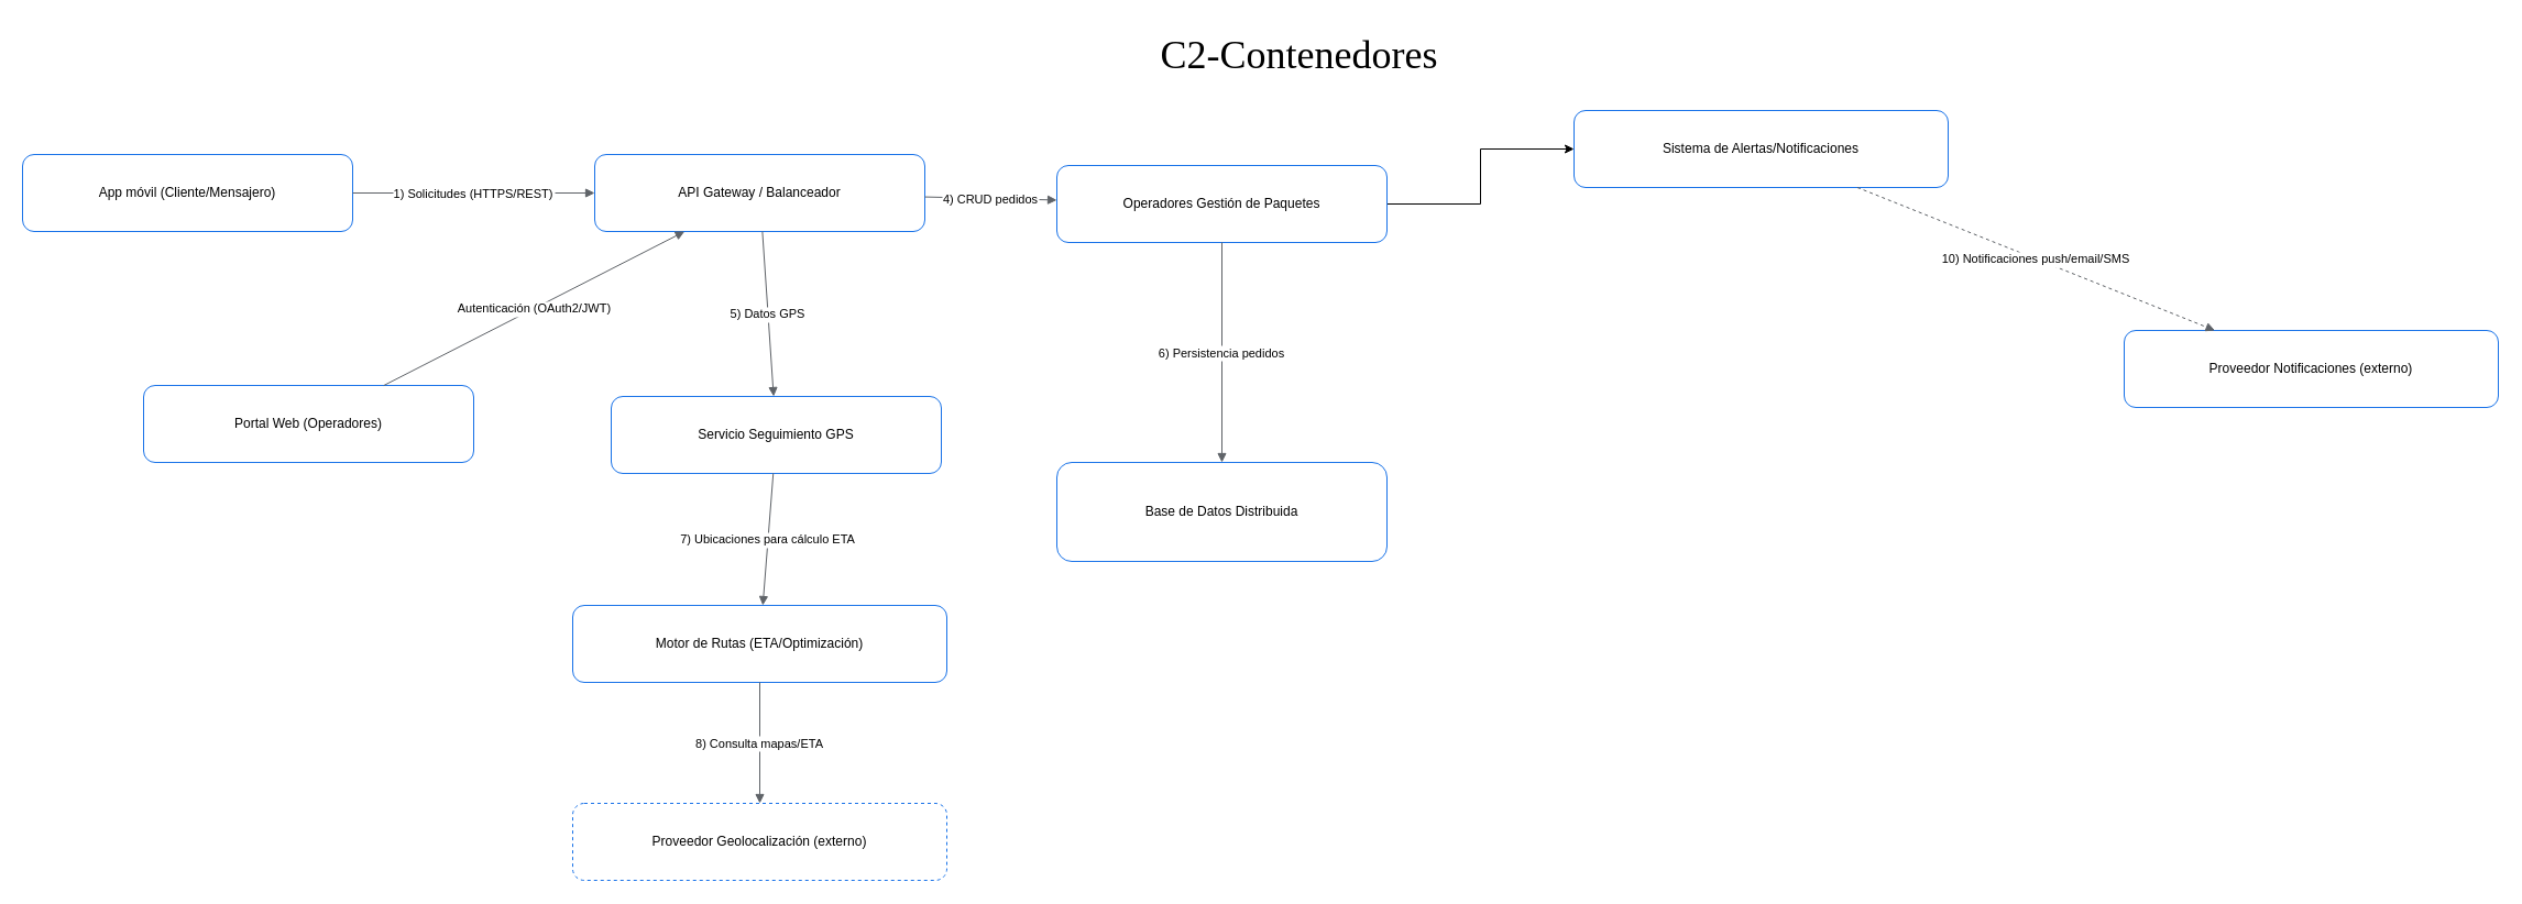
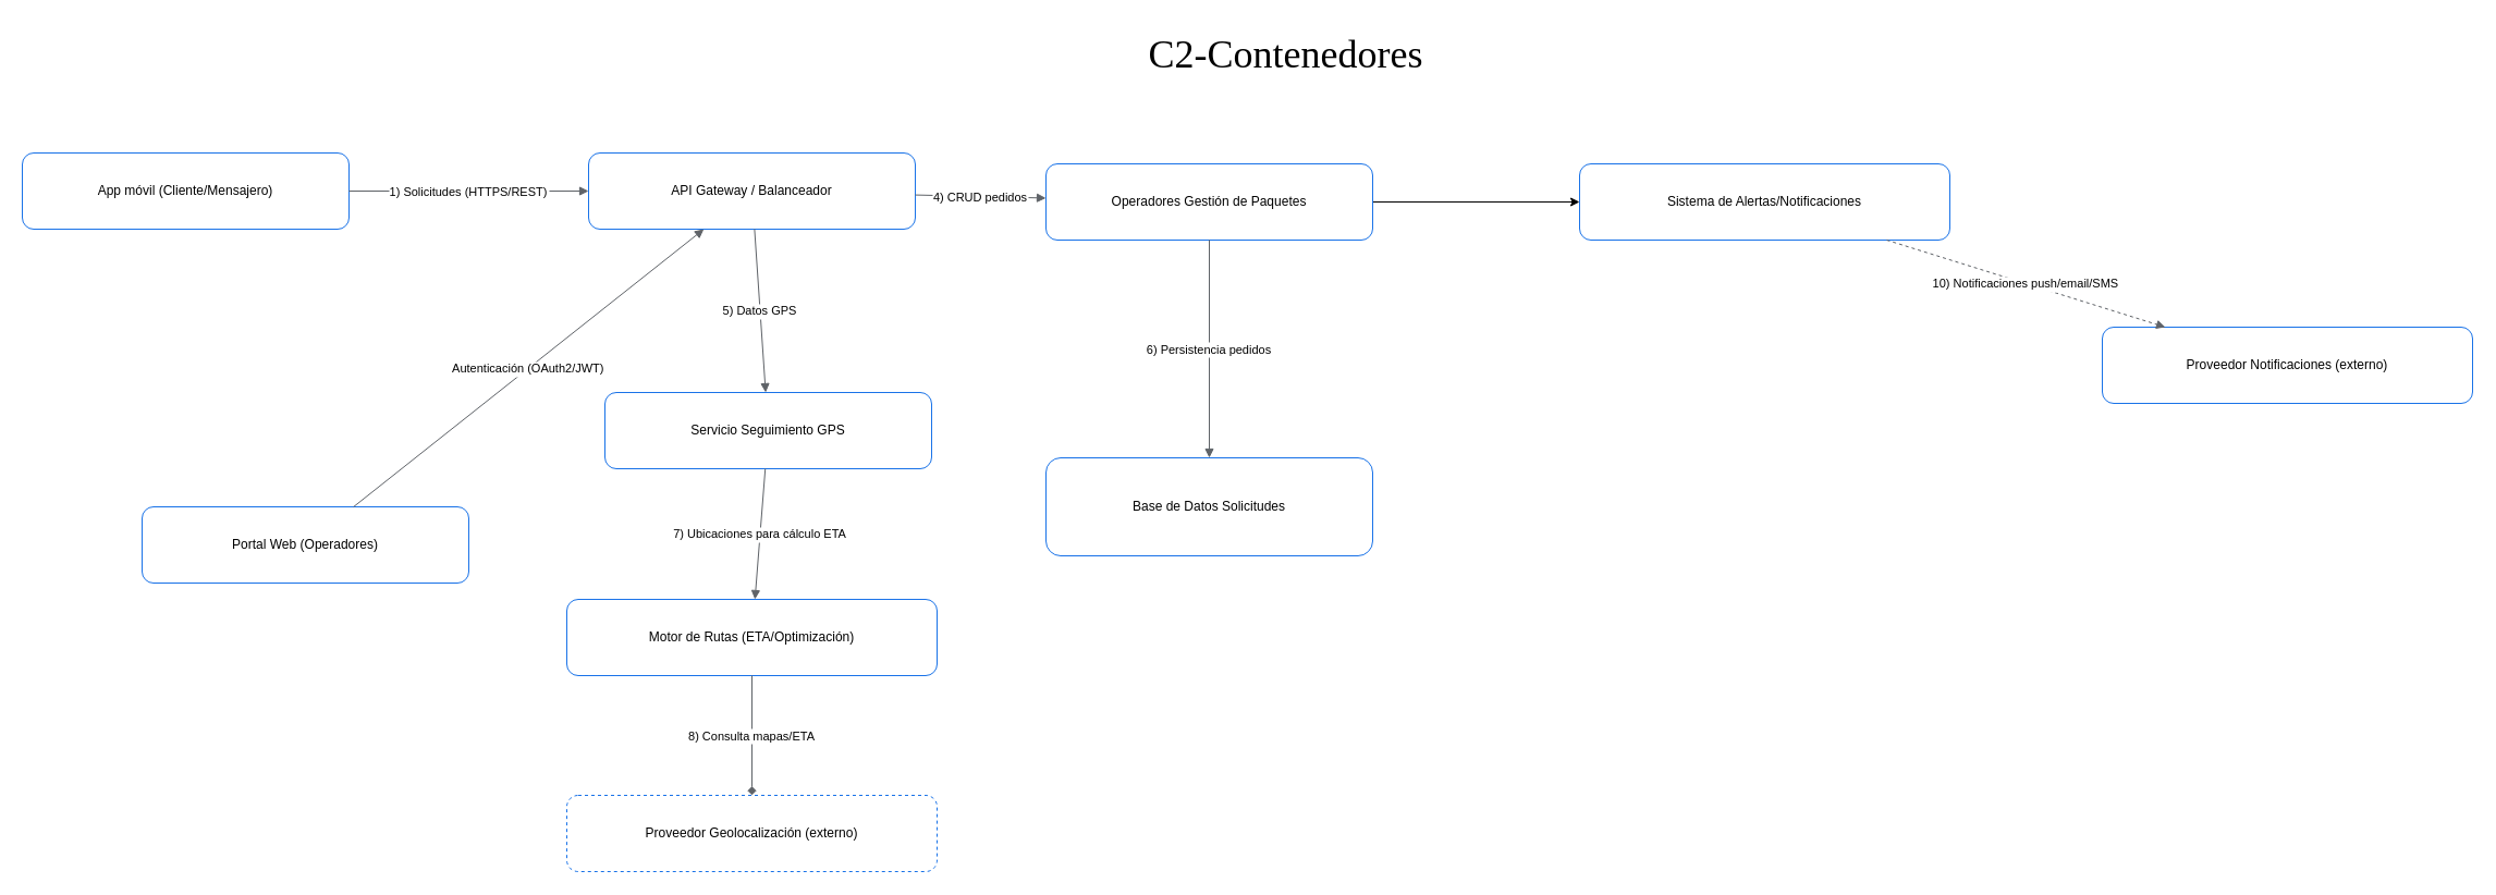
  <mxCell id="0" />
  <mxCell id="1" parent="0" />
  <mxCell id="2" value="App móvil (Cliente/Mensajero)" style="rounded=1;whiteSpace=wrap;html=1;strokeColor=#1a73e8;fillColor=#ffffff" parent="1" vertex="1"><mxGeometry x="20" y="140" width="300" height="70" as="geometry" /></mxCell>
- <mxCell id="3" value="Portal Web (Operadores)" style="rounded=1;whiteSpace=wrap;html=1;strokeColor=#1a73e8;fillColor=#ffffff" parent="1" vertex="1"><mxGeometry x="130" y="350" width="300" height="70" as="geometry" /></mxCell>
+ <mxCell id="3" value="Portal Web (Operadores)" style="rounded=1;whiteSpace=wrap;html=1;strokeColor=#1a73e8;fillColor=#ffffff" parent="1" vertex="1"><mxGeometry x="130" y="465" width="300" height="70" as="geometry" /></mxCell>
  <mxCell id="4" value="API Gateway / Balanceador" style="rounded=1;whiteSpace=wrap;html=1;strokeColor=#1a73e8;fillColor=#ffffff" parent="1" vertex="1"><mxGeometry x="540" y="140" width="300" height="70" as="geometry" /></mxCell>
  <mxCell id="5" style="edgeStyle=orthogonalEdgeStyle;rounded=0;orthogonalLoop=1;jettySize=auto;html=1;exitX=1;exitY=0.5;exitDx=0;exitDy=0;entryX=0;entryY=0.5;entryDx=0;entryDy=0;" edge="1" parent="1" source="6" target="9"><mxGeometry relative="1" as="geometry" /></mxCell>
  <mxCell id="6" value="Operadores Gestión de Paquetes" style="rounded=1;whiteSpace=wrap;html=1;strokeColor=#1a73e8;fillColor=#ffffff" parent="1" vertex="1"><mxGeometry x="960" y="150" width="300" height="70" as="geometry" /></mxCell>
  <mxCell id="7" value="Servicio Seguimiento GPS" style="rounded=1;whiteSpace=wrap;html=1;strokeColor=#1a73e8;fillColor=#ffffff" parent="1" vertex="1"><mxGeometry x="555" y="360" width="300" height="70" as="geometry" /></mxCell>
  <mxCell id="8" value="Motor de Rutas (ETA/Optimización)" style="rounded=1;whiteSpace=wrap;html=1;strokeColor=#1a73e8;fillColor=#ffffff" parent="1" vertex="1"><mxGeometry x="520" y="550" width="340" height="70" as="geometry" /></mxCell>
- <mxCell id="9" value="Sistema de Alertas/Notificaciones" style="rounded=1;whiteSpace=wrap;html=1;strokeColor=#1a73e8;fillColor=#ffffff" parent="1" vertex="1"><mxGeometry x="1430" y="100" width="340" height="70" as="geometry" /></mxCell>
- <mxCell id="10" value="Base de Datos Distribuida" style="rounded=1;whiteSpace=wrap;html=1;strokeColor=#1a73e8;fillColor=#ffffff" parent="1" vertex="1"><mxGeometry x="960" y="420" width="300" height="90" as="geometry" /></mxCell>
+ <mxCell id="9" value="Sistema de Alertas/Notificaciones" style="rounded=1;whiteSpace=wrap;html=1;strokeColor=#1a73e8;fillColor=#ffffff" parent="1" vertex="1"><mxGeometry x="1450" y="150" width="340" height="70" as="geometry" /></mxCell>
+ <mxCell id="10" value="Base de Datos Solicitudes" style="rounded=1;whiteSpace=wrap;html=1;strokeColor=#1a73e8;fillColor=#ffffff" parent="1" vertex="1"><mxGeometry x="960" y="420" width="300" height="90" as="geometry" /></mxCell>
  <mxCell id="11" value="Proveedor Notificaciones (externo)" style="rounded=1;whiteSpace=wrap;html=1;strokeColor=#1a73e8;fillColor=#ffffff" parent="1" vertex="1"><mxGeometry x="1930" y="300" width="340" height="70" as="geometry" /></mxCell>
  <mxCell id="12" value="Proveedor Geolocalización (externo)" style="rounded=1;whiteSpace=wrap;html=1;strokeColor=#1a73e8;fillColor=#ffffff;dashed=1;" parent="1" vertex="1"><mxGeometry x="520" y="730" width="340" height="70" as="geometry" /></mxCell>
  <mxCell id="13" value="1) Solicitudes (HTTPS/REST)" style="endArrow=block;strokeColor=#5f6368;fontSize=11" parent="1" source="2" target="4" edge="1"><mxGeometry relative="1" as="geometry" /></mxCell>
  <mxCell id="14" value="Autenticación (OAuth2/JWT)" style="endArrow=block;strokeColor=#5f6368;fontSize=11" parent="1" source="3" target="4" edge="1"><mxGeometry relative="1" as="geometry" /></mxCell>
  <mxCell id="15" value="4) CRUD pedidos" style="endArrow=block;strokeColor=#5f6368;fontSize=11" parent="1" source="4" target="6" edge="1"><mxGeometry relative="1" as="geometry" /></mxCell>
  <mxCell id="16" value="5) Datos GPS" style="endArrow=block;strokeColor=#5f6368;fontSize=11" parent="1" source="4" target="7" edge="1"><mxGeometry relative="1" as="geometry" /></mxCell>
  <mxCell id="17" value="6) Persistencia pedidos" style="endArrow=block;strokeColor=#5f6368;fontSize=11" parent="1" source="6" target="10" edge="1"><mxGeometry relative="1" as="geometry" /></mxCell>
  <mxCell id="18" value="7) Ubicaciones para cálculo ETA" style="endArrow=block;strokeColor=#5f6368;fontSize=11" parent="1" source="7" target="8" edge="1"><mxGeometry relative="1" as="geometry" /></mxCell>
- <mxCell id="19" value="8) Consulta mapas/ETA" style="endArrow=block;strokeColor=#5f6368;fontSize=11" parent="1" source="8" target="12" edge="1"><mxGeometry relative="1" as="geometry" /></mxCell>
+ <mxCell id="19" value="8) Consulta mapas/ETA" style="endArrow=diamond;strokeColor=#5f6368;fontSize=11;" parent="1" source="8" target="12" edge="1"><mxGeometry relative="1" as="geometry" /></mxCell>
  <mxCell id="20" value="10) Notificaciones push/email/SMS" style="endArrow=block;strokeColor=#5f6368;fontSize=11;dashed=1;" parent="1" source="9" target="11" edge="1"><mxGeometry relative="1" as="geometry" /></mxCell>
  <mxCell id="21" value="&lt;font face=&quot;Comic Sans MS&quot; style=&quot;font-size: 36px;&quot;&gt;C2-Contenedores&lt;/font&gt;" style="text;html=1;align=center;verticalAlign=middle;resizable=0;points=[];autosize=1;strokeColor=none;fillColor=none;rotation=0;" vertex="1" parent="1"><mxGeometry x="1025" y="20" width="310" height="60" as="geometry" /></mxCell>
